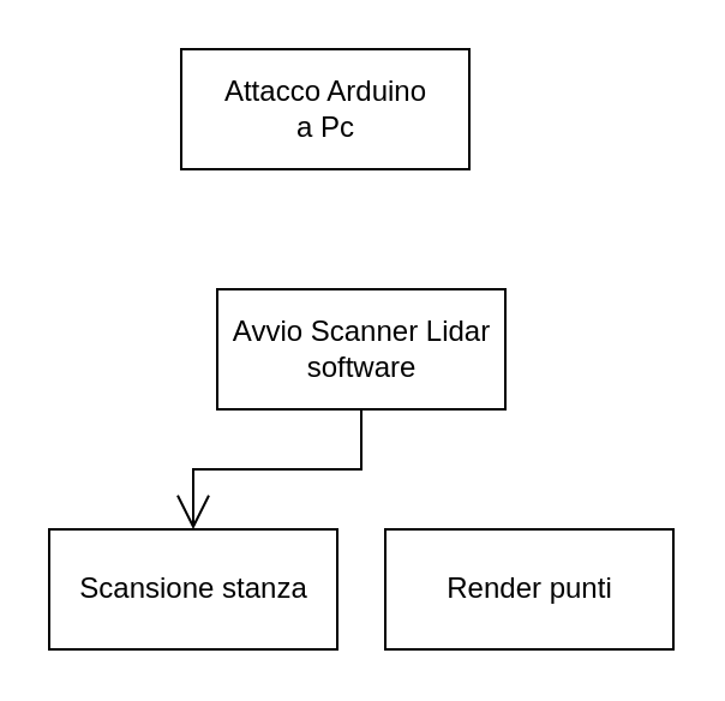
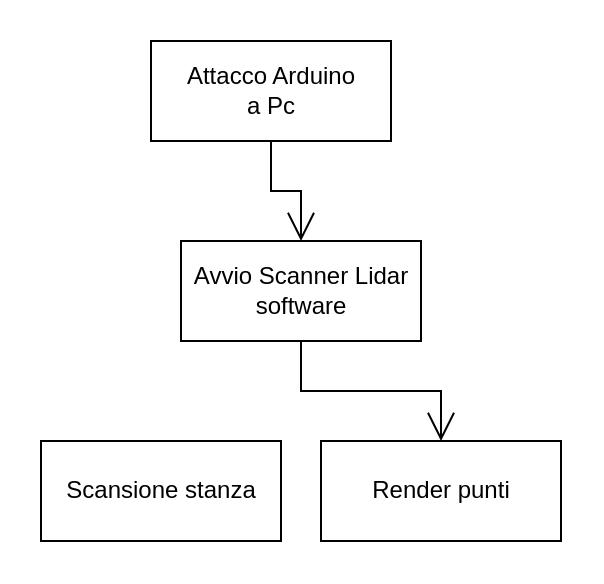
  <mxCell id="0" />
  <mxCell id="1" parent="0" />
  <mxCell id="2" value="Avvio Scanner Lidar &lt;br&gt;software" style="html=1;" vertex="1" parent="1"><mxGeometry x="90" y="120" width="120" height="50" as="geometry" /></mxCell>
  <mxCell id="3" value="Scansione stanza" style="html=1;" vertex="1" parent="1"><mxGeometry x="20" y="220" width="120" height="50" as="geometry" /></mxCell>
  <mxCell id="4" value="Render punti" style="html=1;" vertex="1" parent="1"><mxGeometry x="160" y="220" width="120" height="50" as="geometry" /></mxCell>
- <mxCell id="5" value="" style="endArrow=open;endFill=1;endSize=12;html=1;rounded=0;edgeStyle=orthogonalEdgeStyle;exitX=0.5;exitY=1;exitDx=0;exitDy=0;entryX=0.5;entryY=0;entryDx=0;entryDy=0;" edge="1" parent="1" source="2" target="3"><mxGeometry width="160" relative="1" as="geometry"><mxPoint x="80" y="460" as="sourcePoint" /><mxPoint x="80" y="220" as="targetPoint" /></mxGeometry></mxCell>
+ <mxCell id="6" value="" style="endArrow=open;endFill=1;endSize=12;html=1;rounded=0;edgeStyle=orthogonalEdgeStyle;exitX=0.5;exitY=1;exitDx=0;exitDy=0;entryX=0.5;entryY=0;entryDx=0;entryDy=0;" edge="1" parent="1" source="2" target="4"><mxGeometry width="160" relative="1" as="geometry"><mxPoint x="90" y="180" as="sourcePoint" /><mxPoint x="90" y="230" as="targetPoint" /></mxGeometry></mxCell>
  <mxCell id="7" value="Attacco Arduino&lt;br&gt;a Pc" style="html=1;" vertex="1" parent="1"><mxGeometry x="75" y="20" width="120" height="50" as="geometry" /></mxCell>
+ <mxCell id="8" value="" style="endArrow=open;endFill=1;endSize=12;html=1;rounded=0;edgeStyle=orthogonalEdgeStyle;exitX=0.5;exitY=1;exitDx=0;exitDy=0;entryX=0.5;entryY=0;entryDx=0;entryDy=0;" edge="1" parent="1" source="7" target="2"><mxGeometry width="160" relative="1" as="geometry"><mxPoint x="160" y="150" as="sourcePoint" /><mxPoint x="160" y="200" as="targetPoint" /></mxGeometry></mxCell>
